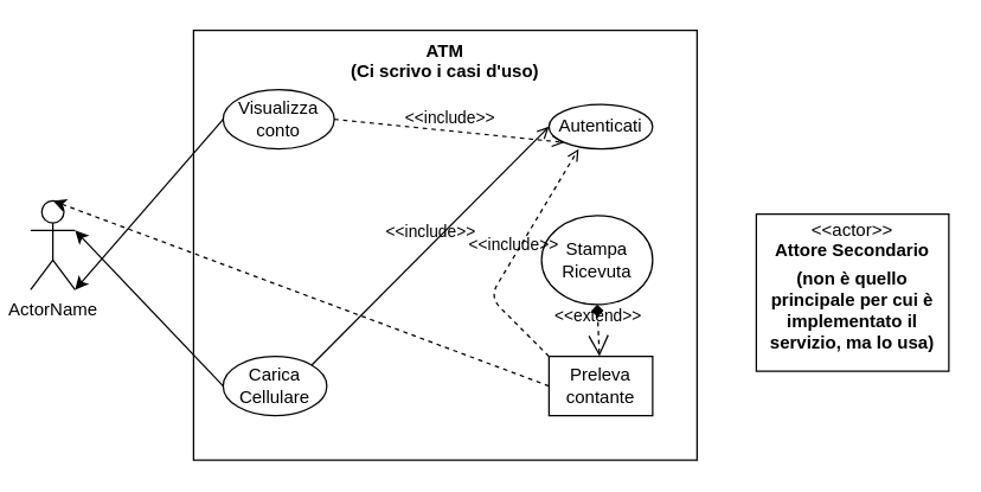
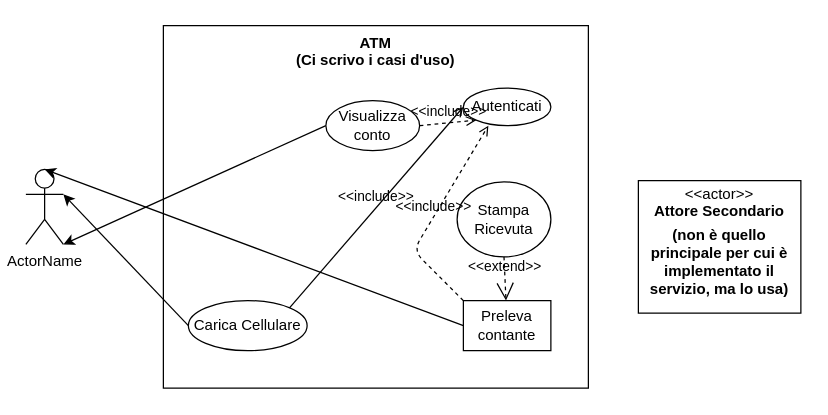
  <mxCell id="0" />
  <mxCell id="1" parent="0" />
  <mxCell id="2" value="ActorName" style="shape=umlActor;html=1;verticalLabelPosition=bottom;verticalAlign=top;align=center;" vertex="1" parent="1"><mxGeometry x="20" y="135" width="30" height="60" as="geometry" /></mxCell>
  <mxCell id="3" value="ATM&lt;br&gt;(Ci scrivo i casi d'uso)" style="shape=rect;html=1;verticalAlign=top;fontStyle=1;whiteSpace=wrap;align=center;" vertex="1" parent="1"><mxGeometry x="130" y="20" width="340" height="290" as="geometry" /></mxCell>
  <mxCell id="4" style="edgeStyle=none;html=1;exitX=0;exitY=0.5;exitDx=0;exitDy=0;entryX=1;entryY=1;entryDx=0;entryDy=0;entryPerimeter=0;strokeColor=default;" edge="1" parent="1" source="5" target="2"><mxGeometry relative="1" as="geometry" /></mxCell>
- <mxCell id="5" value="Visualizza conto" style="ellipse;whiteSpace=wrap;html=1;" vertex="1" parent="1"><mxGeometry x="150" y="60" width="75" height="40" as="geometry" /></mxCell>
- <mxCell id="6" style="edgeStyle=none;html=1;exitX=0;exitY=0.5;exitDx=0;exitDy=0;entryX=0.5;entryY=0;entryDx=0;entryDy=0;entryPerimeter=0;dashed=1;" edge="1" parent="1" source="7" target="2"><mxGeometry relative="1" as="geometry" /></mxCell>
+ <mxCell id="5" value="Visualizza conto" style="ellipse;whiteSpace=wrap;html=1;" vertex="1" parent="1"><mxGeometry x="260" y="80" width="75" height="40" as="geometry" /></mxCell>
+ <mxCell id="6" style="edgeStyle=none;html=1;exitX=0;exitY=0.5;exitDx=0;exitDy=0;entryX=0.5;entryY=0;entryDx=0;entryDy=0;entryPerimeter=0;" edge="1" parent="1" source="7" target="2"><mxGeometry relative="1" as="geometry" /></mxCell>
  <mxCell id="7" value="Preleva contante" style="whiteSpace=wrap;html=1;rounded=0;" vertex="1" parent="1"><mxGeometry x="370" y="240" width="70" height="40" as="geometry" /></mxCell>
  <mxCell id="8" style="edgeStyle=none;html=1;exitX=0;exitY=0.5;exitDx=0;exitDy=0;entryX=1;entryY=0.333;entryDx=0;entryDy=0;entryPerimeter=0;" edge="1" parent="1" source="9" target="2"><mxGeometry relative="1" as="geometry" /></mxCell>
- <mxCell id="9" value="Carica Cellulare" style="ellipse;whiteSpace=wrap;html=1;" vertex="1" parent="1"><mxGeometry x="150" y="240" width="70" height="40" as="geometry" /></mxCell>
+ <mxCell id="9" value="Carica Cellulare" style="ellipse;whiteSpace=wrap;html=1;" vertex="1" parent="1"><mxGeometry x="150" y="240" width="95" height="40" as="geometry" /></mxCell>
  <mxCell id="10" value="Stampa Ricevuta" style="ellipse;whiteSpace=wrap;html=1;" vertex="1" parent="1"><mxGeometry x="365" y="145" width="75" height="60" as="geometry" /></mxCell>
- <mxCell id="11" value="&amp;lt;&amp;lt;extend&amp;gt;&amp;gt;" style="edgeStyle=none;html=1;startArrow=open;endArrow=diamond;startSize=12;verticalAlign=bottom;dashed=1;labelBackgroundColor=none;strokeColor=default;entryX=0.5;entryY=1;entryDx=0;entryDy=0;" edge="1" parent="1" source="7" target="10"><mxGeometry width="160" relative="1" as="geometry"><mxPoint x="160" y="250" as="sourcePoint" /><mxPoint x="320" y="250" as="targetPoint" /></mxGeometry></mxCell>
+ <mxCell id="11" value="&amp;lt;&amp;lt;extend&amp;gt;&amp;gt;" style="edgeStyle=none;html=1;startArrow=open;endArrow=none;startSize=12;verticalAlign=bottom;dashed=1;labelBackgroundColor=none;strokeColor=default;entryX=0.5;entryY=1;entryDx=0;entryDy=0;" edge="1" parent="1" source="7" target="10"><mxGeometry width="160" relative="1" as="geometry"><mxPoint x="160" y="250" as="sourcePoint" /><mxPoint x="320" y="250" as="targetPoint" /></mxGeometry></mxCell>
  <mxCell id="12" value="Autenticati" style="ellipse;whiteSpace=wrap;html=1;" vertex="1" parent="1"><mxGeometry x="370" y="70" width="70" height="30" as="geometry" /></mxCell>
  <mxCell id="13" value="&amp;lt;&amp;lt;include&amp;gt;&amp;gt;" style="edgeStyle=none;html=1;endArrow=open;verticalAlign=bottom;dashed=0;labelBackgroundColor=none;strokeColor=default;exitX=1;exitY=0;exitDx=0;exitDy=0;entryX=0;entryY=0.5;entryDx=0;entryDy=0;" edge="1" parent="1" source="9" target="12"><mxGeometry width="160" relative="1" as="geometry"><mxPoint x="160" y="230" as="sourcePoint" /><mxPoint x="320" y="230" as="targetPoint" /></mxGeometry></mxCell>
  <mxCell id="14" value="&amp;lt;&amp;lt;include&amp;gt;&amp;gt;" style="edgeStyle=none;html=1;endArrow=open;verticalAlign=bottom;dashed=1;labelBackgroundColor=none;strokeColor=default;entryX=0;entryY=1;entryDx=0;entryDy=0;exitX=1;exitY=0.5;exitDx=0;exitDy=0;" edge="1" parent="1" source="5" target="12"><mxGeometry width="160" relative="1" as="geometry"><mxPoint x="140" y="260" as="sourcePoint" /><mxPoint x="300" y="260" as="targetPoint" /></mxGeometry></mxCell>
  <mxCell id="15" value="&amp;lt;&amp;lt;include&amp;gt;&amp;gt;" style="edgeStyle=none;html=1;endArrow=open;verticalAlign=bottom;dashed=1;labelBackgroundColor=none;strokeColor=default;exitX=0;exitY=0;exitDx=0;exitDy=0;entryX=1;entryY=0.5;entryDx=0;entryDy=0;" edge="1" parent="1" source="7"><mxGeometry width="160" relative="1" as="geometry"><mxPoint x="545.163" y="115.569" as="sourcePoint" /><mxPoint x="390" y="100" as="targetPoint" /><Array as="points"><mxPoint x="330" y="200" /></Array></mxGeometry></mxCell>
  <mxCell id="16" value="&lt;p style=&quot;margin:0px;margin-top:4px;text-align:center;&quot;&gt;&amp;lt;&amp;lt;actor&amp;gt;&amp;gt;&lt;br&gt;&lt;b&gt;Attore Secondario&lt;/b&gt;&lt;/p&gt;&lt;p style=&quot;margin:0px;margin-top:4px;text-align:center;&quot;&gt;&lt;b&gt;(non è quello principale per cui è implementato il servizio, ma lo usa&lt;/b&gt;&lt;b style=&quot;background-color: initial;&quot;&gt;)&lt;/b&gt;&lt;/p&gt;" style="shape=rect;html=1;overflow=fill;html=1;whiteSpace=wrap;align=center;" vertex="1" parent="1"><mxGeometry x="510" y="144" width="130" height="106" as="geometry" /></mxCell>
